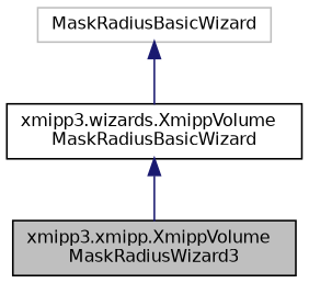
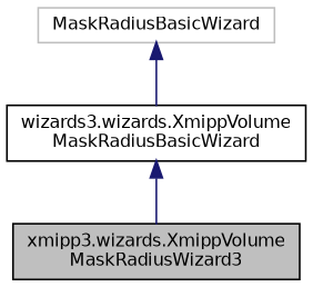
  digraph {
    node [color=black fillcolor=white fontname=Helvetica fontsize=10 shape=record style=filled]
    edge [color=midnightblue dir=back fontname=Helvetica fontsize=10 labelfontname=Helvetica labelfontsize=10 style=solid]
-   n1 [fillcolor=grey75 fontcolor=black height=0.2 label="xmipp3.xmipp.XmippVolume\lMaskRadiusWizard3" width=0.4]
-   n2 [height=0.2 label="xmipp3.wizards.XmippVolume\lMaskRadiusBasicWizard" width=0.4]
+   n1 [fillcolor=grey75 fontcolor=black height=0.2 label="xmipp3.wizards.XmippVolume\lMaskRadiusWizard3" width=0.4]
+   n2 [height=0.2 label="wizards3.wizards.XmippVolume\lMaskRadiusBasicWizard" width=0.4]
    n3 [color=grey75 height=0.2 label=MaskRadiusBasicWizard width=0.4]
    n2 -> n1
    n3 -> n2
  }
